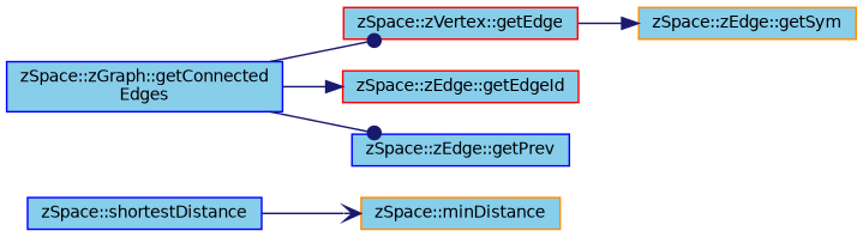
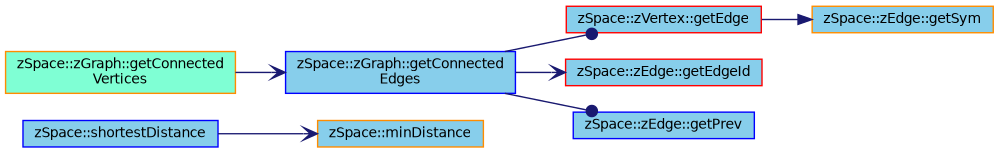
  digraph {
    rankdir=LR
    node [color=blue fillcolor=skyblue fontname=Helvetica fontsize=10 shape=record style=filled]
    edge [arrowhead=vee color=midnightblue fontname=Helvetica fontsize=10 labelfontname=Helvetica labelfontsize=10 style=solid]
    n1 [fontcolor=black height=0.2 label="zSpace::shortestDistance" width=0.4]
    n2 [color=darkorange height=0.2 label="zSpace::minDistance" width=0.4]
+   n3 [color=darkorange fillcolor=aquamarine height=0.2 label="zSpace::zGraph::getConnected\lVertices" width=0.4]
    n4 [height=0.2 label="zSpace::zGraph::getConnected\lEdges" width=0.4]
    n5 [color=red height=0.2 label="zSpace::zVertex::getEdge" width=0.4]
    n6 [color=red height=0.2 label="zSpace::zEdge::getEdgeId" width=0.4]
    n7 [height=0.2 label="zSpace::zEdge::getPrev" width=0.4]
    n8 [color=darkorange height=0.2 label="zSpace::zEdge::getSym" width=0.4]
    n1 -> n2
+   n3 -> n4
    n4 -> n5 [arrowhead=dot]
-   n4 -> n6 [arrowhead=normal]
+   n4 -> n6
    n4 -> n7 [arrowhead=dot]
    n5 -> n8 [arrowhead=normal]
  }
